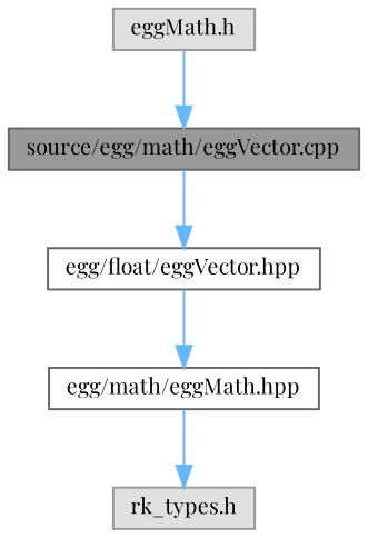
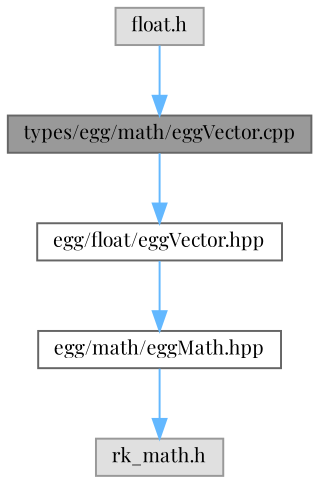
  digraph {
    fontname="Playfair Display"
    node [color=grey40 fillcolor=white fontname="Playfair Display" fontsize=10 shape=box style=filled]
    edge [color=steelblue1 fontname="Playfair Display" fontsize=10 labelfontname=FreeMono labelfontsize=10 style=solid]
-   n1 [color=gray40 fillcolor=grey60 fontcolor=black height=0.2 label="source/egg/math/eggVector.cpp" width=0.4]
+   n1 [color=gray40 fillcolor=grey60 fontcolor=black height=0.2 label="types/egg/math/eggVector.cpp" width=0.4]
    n2 [height=0.2 label="egg/float/eggVector.hpp" width=0.4]
    n3 [height=0.2 label="egg/math/eggMath.hpp" width=0.4]
-   n4 [color=grey60 fillcolor="#E0E0E0" height=0.2 label="eggMath.h" width=0.4]
-   n5 [color=grey60 fillcolor="#E0E0E0" height=0.2 label="rk_types.h" width=0.4]
+   n4 [color=grey60 fillcolor="#E0E0E0" height=0.2 label="float.h" width=0.4]
+   n5 [color=grey60 fillcolor="#E0E0E0" height=0.2 label="rk_math.h" width=0.4]
    n1 -> n2
    n2 -> n3
    n3 -> n5
    n4 -> n1
  }
